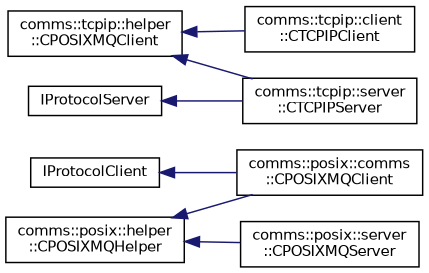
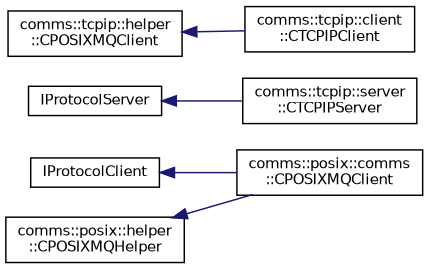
  digraph {
    rankdir=LR
    node [color=black fillcolor=white fontname=Helvetica fontsize=10 shape=record style=filled]
    edge [color=midnightblue dir=back fontname=Helvetica fontsize=10 labelfontname=Helvetica labelfontsize=10 style=solid]
    n1 [height=0.2 label="comms::posix::helper\l::CPOSIXMQHelper" width=0.4]
    n2 [height=0.2 label="comms::posix::comms\l::CPOSIXMQClient" width=0.4]
-   n3 [height=0.2 label="comms::posix::server\l::CPOSIXMQServer" width=0.4]
    n4 [height=0.2 label="comms::tcpip::helper\l::CPOSIXMQClient" width=0.4]
    n5 [height=0.2 label="comms::tcpip::client\l::CTCPIPClient" width=0.4]
    n6 [height=0.2 label="comms::tcpip::server\l::CTCPIPServer" width=0.4]
    n7 [height=0.2 label=IProtocolClient width=0.4]
    n8 [height=0.2 label=IProtocolServer width=0.4]
    n1 -> n2
-   n1 -> n3
    n4 -> n5
-   n4 -> n6
    n7 -> n2
    n8 -> n6
  }
